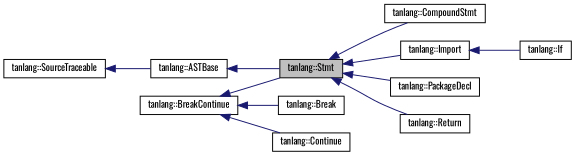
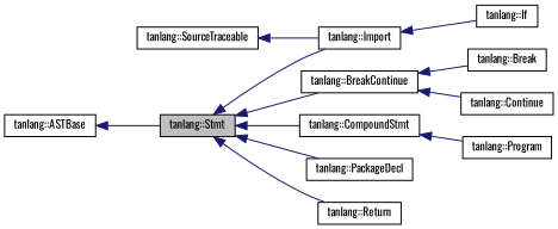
  digraph {
    fontname=Oswald
    rankdir=LR
    node [color=black fillcolor=white fontname=Oswald fontsize=10 shape=record style=filled]
    edge [color=midnightblue dir=back fontname=Oswald fontsize=10 labelfontname=Helvetica labelfontsize=10 style=solid]
    n1 [fillcolor=grey75 fontcolor=black height=0.2 label="tanlang::Stmt" width=0.4]
    n2 [height=0.2 label="tanlang::BreakContinue" width=0.4]
    n3 [height=0.2 label="tanlang::CompoundStmt" width=0.4]
    n4 [height=0.2 label="tanlang::Import" width=0.4]
    n5 [height=0.2 label="tanlang::PackageDecl" width=0.4]
    n6 [height=0.2 label="tanlang::Return" width=0.4]
    n7 [height=0.2 label="tanlang::Break" width=0.4]
    n8 [height=0.2 label="tanlang::Continue" width=0.4]
+   n9 [height=0.2 label="tanlang::Program" width=0.4]
    n10 [height=0.2 label="tanlang::If" width=0.4]
    n11 [height=0.2 label="tanlang::ASTBase" width=0.4]
    n12 [height=0.2 label="tanlang::SourceTraceable" width=0.4]
-   n2 -> n1
+   n1 -> n2
    n1 -> n3
    n1 -> n4
    n1 -> n5
    n1 -> n6
    n2 -> n7
    n2 -> n8
+   n3 -> n9
    n4 -> n10
    n11 -> n1
-   n12 -> n11
+   n12 -> n4
  }
